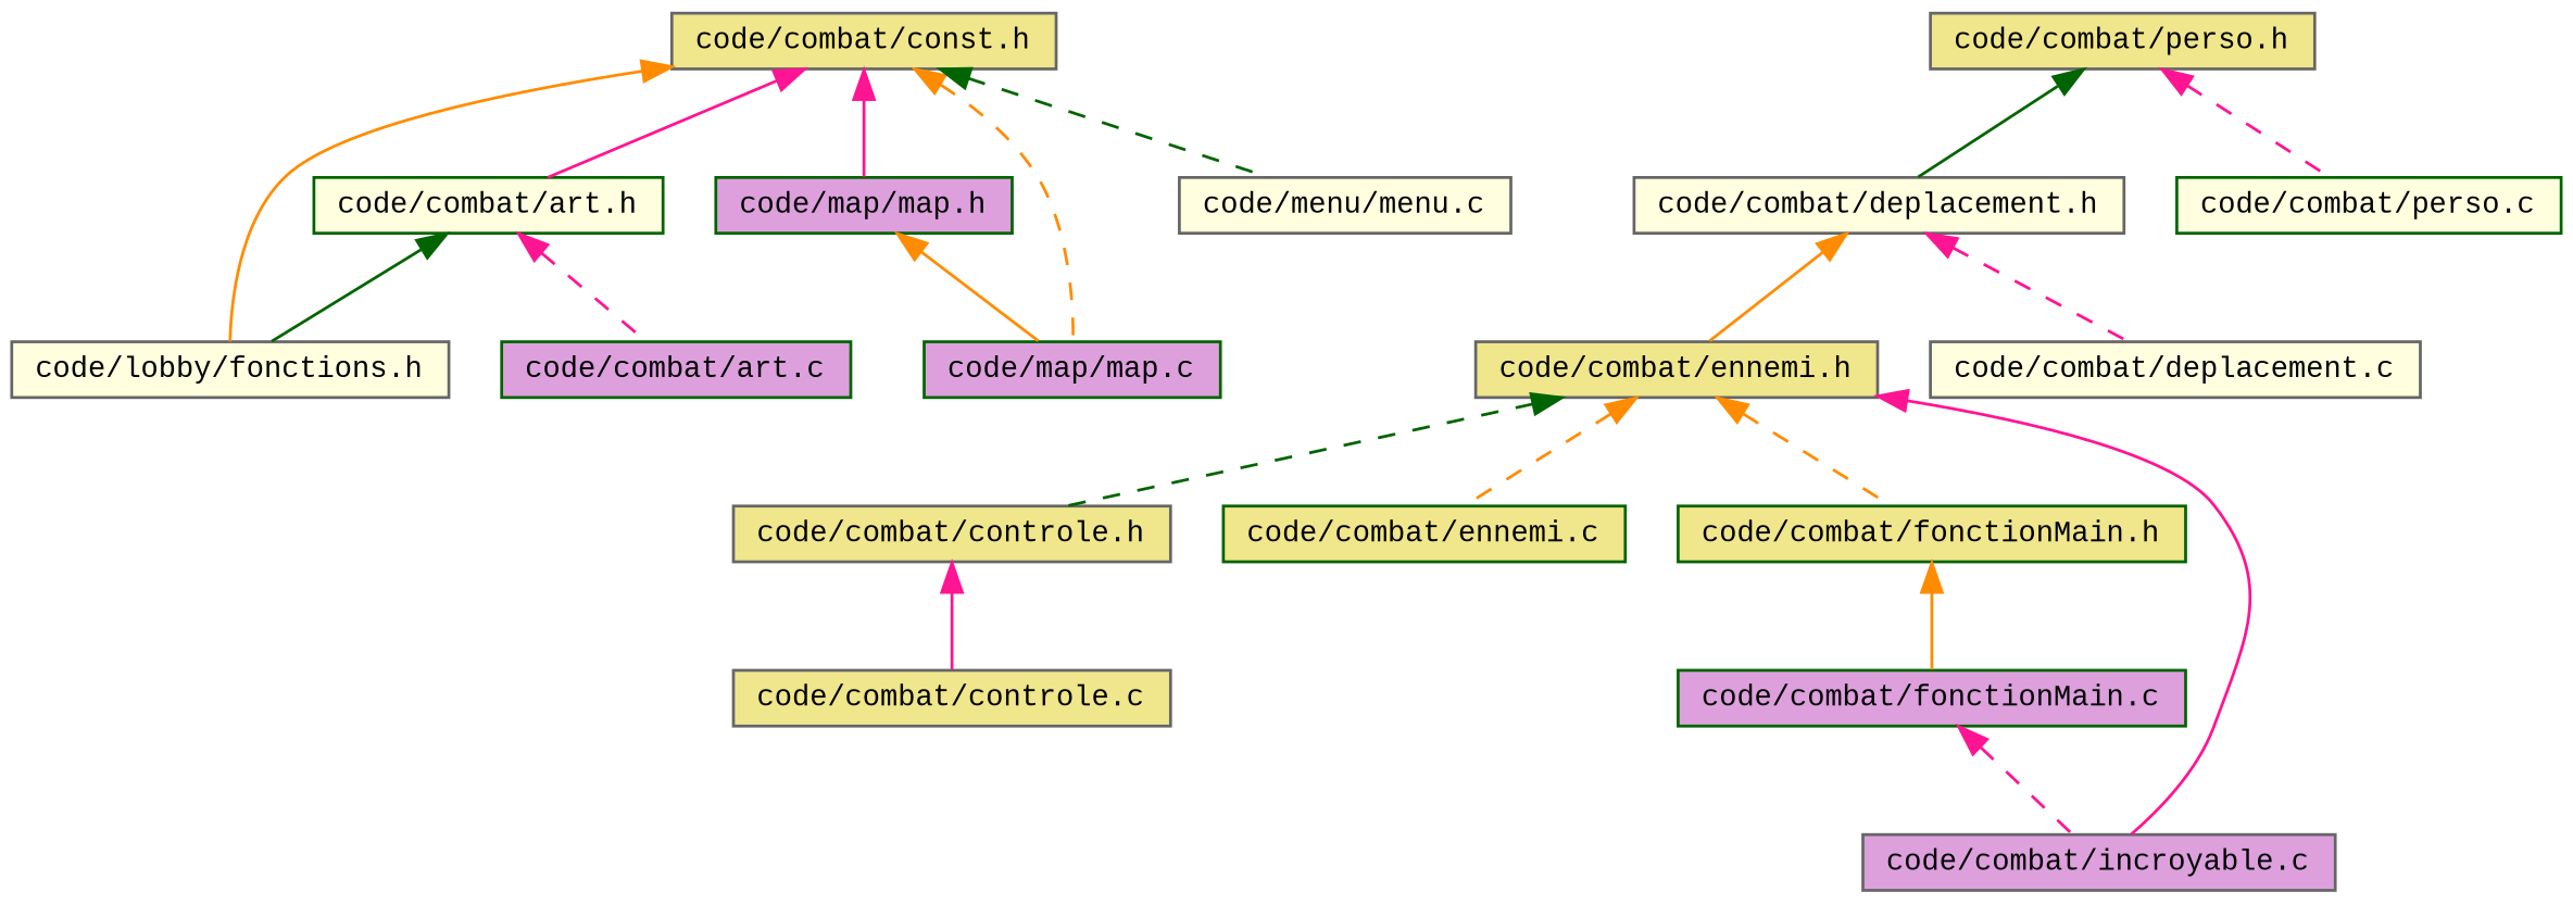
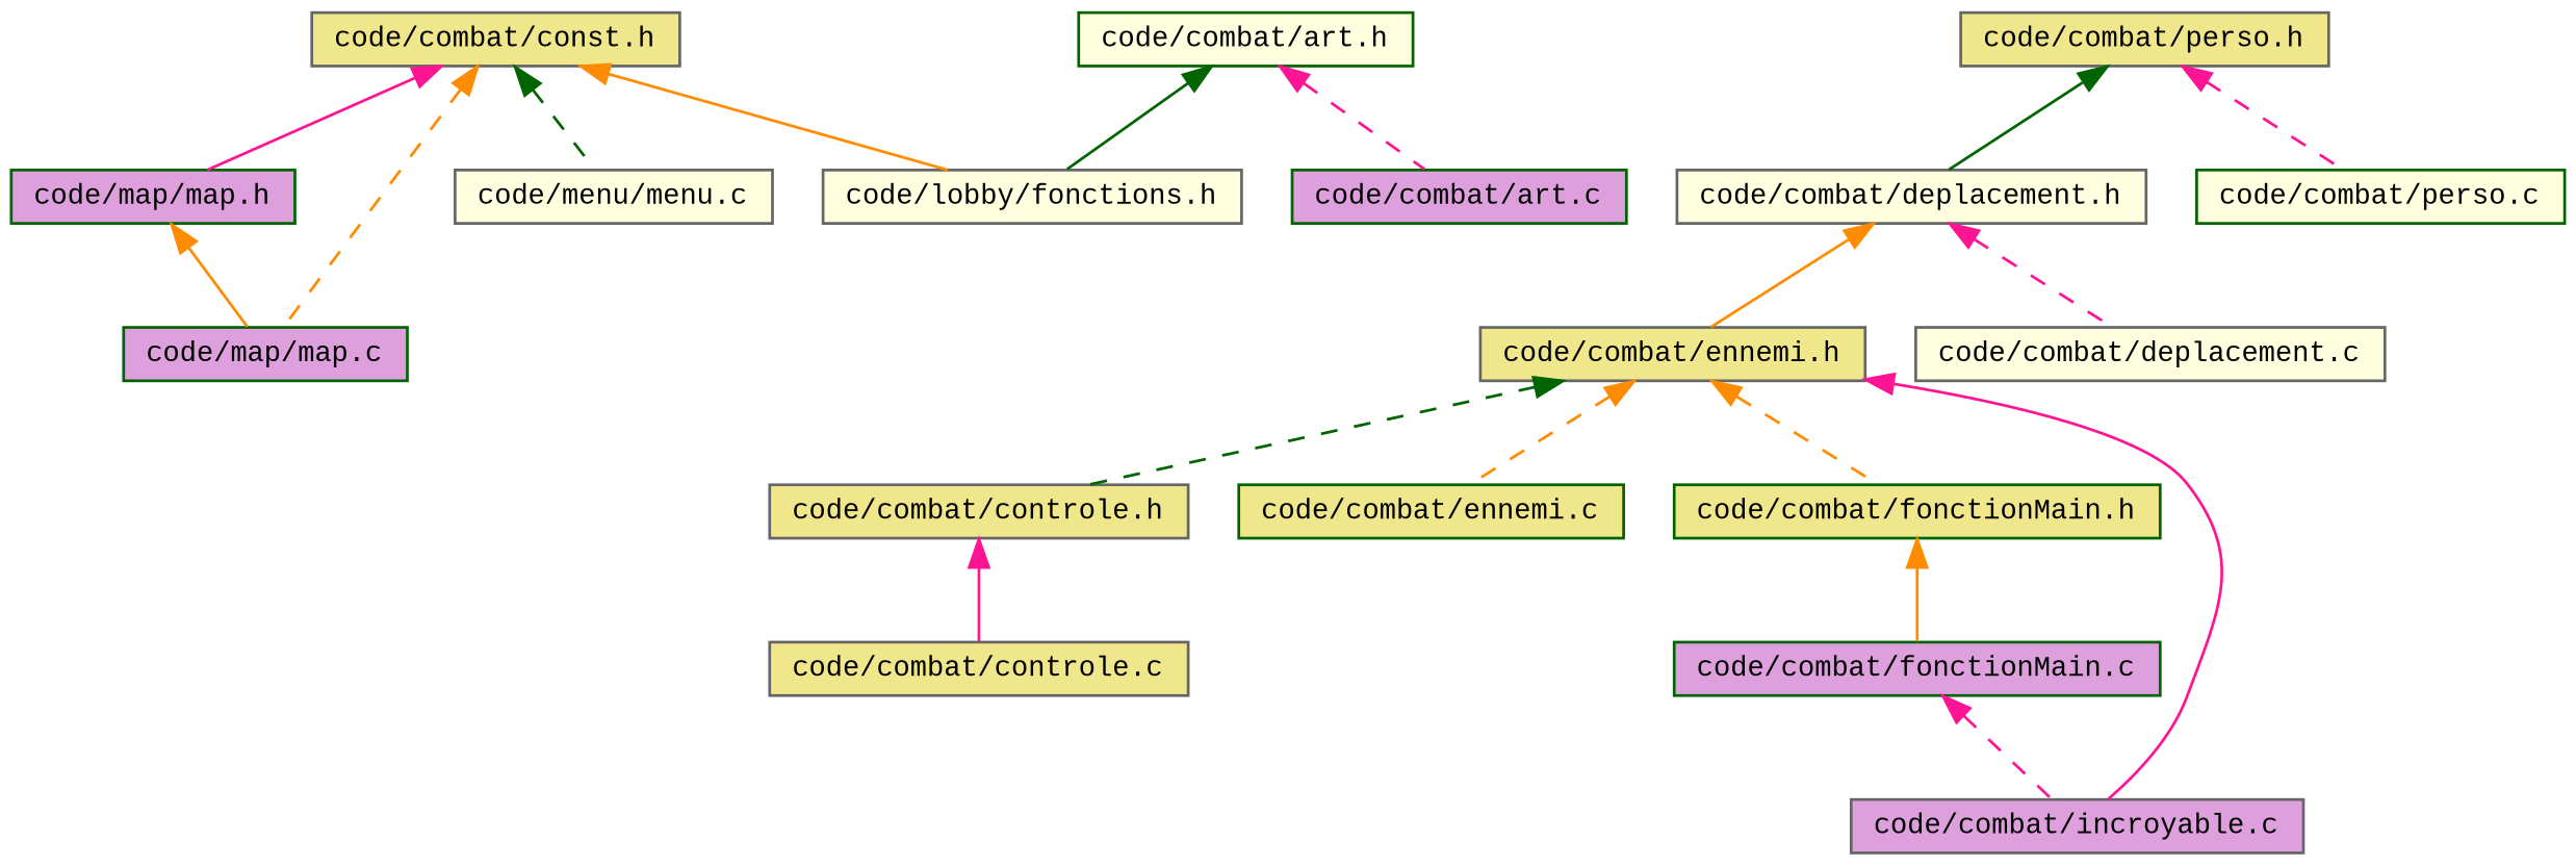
  digraph {
    fontname="Liberation Mono"
    node [color=gray40 fillcolor=khaki fontname="Liberation Mono" fontsize=10 shape=record style=filled]
    edge [color=deeppink dir=back fontname="Liberation Mono" fontsize=10 labelfontname=Helvetica labelfontsize=10 style=solid]
    n1 [fontcolor=black height=0.2 label="code/combat/const.h" width=0.4]
    n2 [color=darkgreen fillcolor=lightyellow height=0.2 label="code/combat/art.h" width=0.4]
    n3 [fillcolor=lightyellow height=0.2 label="code/lobby/fonctions.h" width=0.4]
    n4 [color=darkgreen fillcolor=plum height=0.2 label="code/map/map.h" width=0.4]
    n5 [color=darkgreen fillcolor=plum height=0.2 label="code/map/map.c" width=0.4]
    n6 [fillcolor=lightyellow height=0.2 label="code/menu/menu.c" width=0.4]
    n7 [color=darkgreen fillcolor=plum height=0.2 label="code/combat/art.c" width=0.4]
    n8 [height=0.2 label="code/combat/perso.h" width=0.4]
    n9 [fillcolor=lightyellow height=0.2 label="code/combat/deplacement.h" width=0.4]
    n10 [color=darkgreen fillcolor=lightyellow height=0.2 label="code/combat/perso.c" width=0.4]
    n11 [height=0.2 label="code/combat/ennemi.h" width=0.4]
    n12 [fillcolor=lightyellow height=0.2 label="code/combat/deplacement.c" width=0.4]
    n13 [height=0.2 label="code/combat/controle.h" width=0.4]
    n14 [color=darkgreen height=0.2 label="code/combat/ennemi.c" width=0.4]
    n15 [color=darkgreen height=0.2 label="code/combat/fonctionMain.h" width=0.4]
    n16 [fillcolor=plum height=0.2 label="code/combat/incroyable.c" width=0.4]
    n17 [height=0.2 label="code/combat/controle.c" width=0.4]
    n18 [color=darkgreen fillcolor=plum height=0.2 label="code/combat/fonctionMain.c" width=0.4]
-   n1 -> n2
    n1 -> n3 [color=darkorange]
    n1 -> n4
    n1 -> n5 [color=darkorange style=dashed]
    n1 -> n6 [color=darkgreen style=dashed]
    n2 -> n3 [color=darkgreen]
    n2 -> n7 [style=dashed]
    n4 -> n5 [color=darkorange]
    n8 -> n9 [color=darkgreen]
    n8 -> n10 [style=dashed]
    n9 -> n11 [color=darkorange]
    n9 -> n12 [style=dashed]
    n11 -> n13 [color=darkgreen style=dashed]
    n11 -> n14 [color=darkorange style=dashed]
    n11 -> n15 [color=darkorange style=dashed]
    n11 -> n16
    n13 -> n17
    n15 -> n18 [color=darkorange]
    n18 -> n16 [style=dashed]
  }
